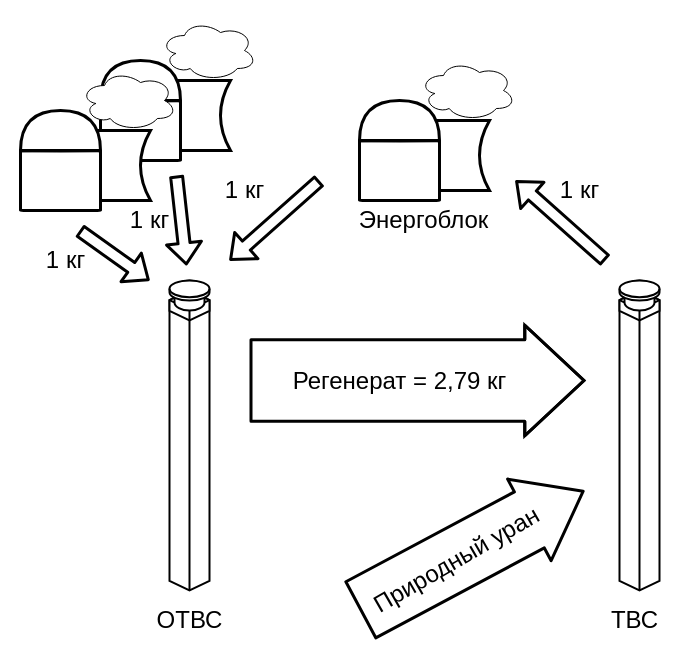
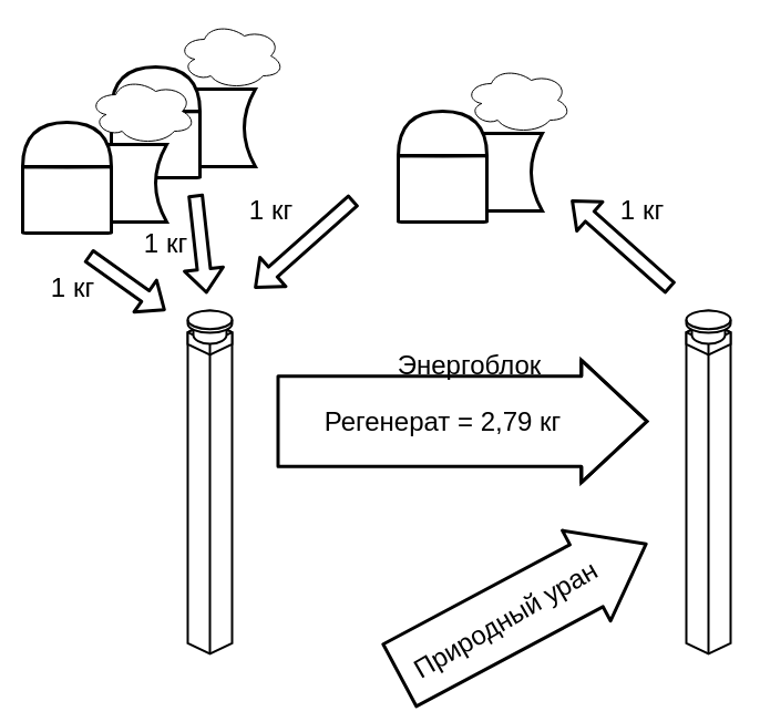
  <mxCell id="0" />
  <mxCell id="1" parent="0" />
  <mxCell id="2" value="" style="shape=dataStorage;whiteSpace=wrap;html=1;fixedSize=1;size=10;strokeWidth=3;" parent="1" vertex="1"><mxGeometry x="409" y="120" width="80" height="70" as="geometry" /></mxCell>
  <mxCell id="3" value="" style="shape=cylinder3;whiteSpace=wrap;html=1;boundedLbl=1;backgroundOutline=1;size=0.191;strokeWidth=3;" parent="1" vertex="1"><mxGeometry x="359" y="140" width="80" height="60" as="geometry" /></mxCell>
  <mxCell id="4" value="" style="shape=or;whiteSpace=wrap;html=1;rotation=-90;strokeWidth=3;" parent="1" vertex="1"><mxGeometry x="379" y="80" width="40" height="80" as="geometry" /></mxCell>
  <mxCell id="5" value="" style="ellipse;shape=cloud;whiteSpace=wrap;html=1;" parent="1" vertex="1"><mxGeometry x="419" y="60" width="96" height="60" as="geometry" /></mxCell>
  <mxCell id="6" value="" style="shape=flexArrow;endArrow=classic;html=1;strokeWidth=3;" parent="1" edge="1"><mxGeometry width="50" height="50" relative="1" as="geometry"><mxPoint x="605" y="260" as="sourcePoint" /><mxPoint x="515" y="180" as="targetPoint" /></mxGeometry></mxCell>
  <mxCell id="7" value="" style="shape=flexArrow;endArrow=classic;html=1;strokeWidth=3;" parent="1" edge="1"><mxGeometry width="50" height="50" relative="1" as="geometry"><mxPoint x="319" y="180" as="sourcePoint" /><mxPoint x="229" y="260" as="targetPoint" /></mxGeometry></mxCell>
  <mxCell id="8" value="" style="html=1;whiteSpace=wrap;shape=isoCube2;backgroundOutline=1;isoAngle=15;strokeWidth=2;" parent="1" vertex="1"><mxGeometry x="169" y="290" width="40" height="300" as="geometry" /></mxCell>
  <mxCell id="9" value="" style="html=1;whiteSpace=wrap;shape=isoCube2;backgroundOutline=1;isoAngle=15;strokeWidth=2;" parent="1" vertex="1"><mxGeometry x="169" y="290" width="40" height="30" as="geometry" /></mxCell>
  <mxCell id="10" value="" style="shape=cylinder3;whiteSpace=wrap;html=1;boundedLbl=1;backgroundOutline=1;size=8.372;strokeWidth=2;" parent="1" vertex="1"><mxGeometry x="174" y="280" width="30" height="30" as="geometry" /></mxCell>
  <mxCell id="11" value="" style="shape=cylinder3;whiteSpace=wrap;html=1;boundedLbl=1;backgroundOutline=1;size=8.372;strokeWidth=2;" parent="1" vertex="1"><mxGeometry x="169" y="280" width="40" height="20" as="geometry" /></mxCell>
  <mxCell id="12" value="" style="html=1;whiteSpace=wrap;shape=isoCube2;backgroundOutline=1;isoAngle=15;strokeWidth=2;" parent="1" vertex="1"><mxGeometry x="619" y="290" width="40" height="300" as="geometry" /></mxCell>
  <mxCell id="13" value="" style="html=1;whiteSpace=wrap;shape=isoCube2;backgroundOutline=1;isoAngle=15;strokeWidth=2;" parent="1" vertex="1"><mxGeometry x="619" y="290" width="40" height="30" as="geometry" /></mxCell>
  <mxCell id="14" value="" style="shape=cylinder3;whiteSpace=wrap;html=1;boundedLbl=1;backgroundOutline=1;size=8.372;strokeWidth=2;" parent="1" vertex="1"><mxGeometry x="624" y="280" width="30" height="30" as="geometry" /></mxCell>
  <mxCell id="15" value="" style="shape=cylinder3;whiteSpace=wrap;html=1;boundedLbl=1;backgroundOutline=1;size=8.372;strokeWidth=2;" parent="1" vertex="1"><mxGeometry x="619" y="280" width="40" height="20" as="geometry" /></mxCell>
- <mxCell id="16" value="&lt;font style=&quot;font-size: 24px&quot;&gt;ОТВС&lt;/font&gt;" style="text;html=1;align=center;verticalAlign=middle;resizable=0;points=[];autosize=1;strokeColor=none;fillColor=none;" parent="1" vertex="1"><mxGeometry x="149" y="610" width="80" height="20" as="geometry" /></mxCell>
- <mxCell id="17" value="&lt;font style=&quot;font-size: 24px&quot;&gt;ТВС&lt;/font&gt;" style="text;html=1;align=center;verticalAlign=middle;resizable=0;points=[];autosize=1;strokeColor=none;fillColor=none;" parent="1" vertex="1"><mxGeometry x="604" y="610" width="60" height="20" as="geometry" /></mxCell>
- <mxCell id="18" value="&lt;span style=&quot;font-size: 24px&quot;&gt;Энергоблок&lt;/span&gt;" style="text;html=1;align=center;verticalAlign=middle;resizable=0;points=[];autosize=1;strokeColor=none;fillColor=none;" parent="1" vertex="1"><mxGeometry x="348" y="210" width="150" height="20" as="geometry" /></mxCell>
+ <mxCell id="18" value="&lt;span style=&quot;font-size: 24px&quot;&gt;Энергоблок&lt;/span&gt;" style="text;html=1;align=center;verticalAlign=middle;resizable=0;points=[];autosize=1;strokeColor=none;fillColor=none;" parent="1" vertex="1"><mxGeometry x="348" y="320" width="150" height="20" as="geometry" /></mxCell>
  <mxCell id="19" value="&lt;font style=&quot;font-size: 24px&quot;&gt;1 кг&lt;/font&gt;" style="text;html=1;align=center;verticalAlign=middle;resizable=0;points=[];autosize=1;strokeColor=none;fillColor=none;" parent="1" vertex="1"><mxGeometry x="219" y="180" width="50" height="20" as="geometry" /></mxCell>
  <mxCell id="20" value="&lt;font style=&quot;font-size: 24px&quot;&gt;1&amp;nbsp;&lt;/font&gt;&lt;span style=&quot;font-size: 24px&quot;&gt;кг&lt;/span&gt;" style="text;html=1;align=center;verticalAlign=middle;resizable=0;points=[];autosize=1;strokeColor=none;fillColor=none;" parent="1" vertex="1"><mxGeometry x="554" y="180" width="50" height="20" as="geometry" /></mxCell>
  <mxCell id="21" value="" style="shape=flexArrow;endArrow=classic;html=1;fontSize=24;endWidth=25.941;endSize=18.743;width=79.524;strokeWidth=3;" parent="1" edge="1"><mxGeometry width="50" height="50" relative="1" as="geometry"><mxPoint x="249" y="380" as="sourcePoint" /><mxPoint x="585" y="380" as="targetPoint" /><Array as="points"><mxPoint x="409" y="380" /></Array></mxGeometry></mxCell>
  <mxCell id="22" value="Регенерат = 2,79 кг" style="edgeLabel;html=1;align=center;verticalAlign=middle;resizable=0;points=[];fontSize=24;" parent="21" vertex="1" connectable="0"><mxGeometry x="-0.187" y="14" relative="1" as="geometry"><mxPoint x="12" y="14" as="offset" /></mxGeometry></mxCell>
  <mxCell id="23" value="" style="shape=flexArrow;endArrow=classic;html=1;fontSize=24;endWidth=25.941;endSize=19.323;width=61.538;strokeWidth=3;" parent="1" edge="1"><mxGeometry width="50" height="50" relative="1" as="geometry"><mxPoint x="359" y="610" as="sourcePoint" /><mxPoint x="584" y="490" as="targetPoint" /></mxGeometry></mxCell>
  <mxCell id="24" value="Природный уран" style="edgeLabel;html=1;align=center;verticalAlign=middle;resizable=0;points=[];fontSize=24;rotation=-30;" parent="23" vertex="1" connectable="0"><mxGeometry x="-0.187" y="14" relative="1" as="geometry"><mxPoint x="11" y="11" as="offset" /></mxGeometry></mxCell>
  <mxCell id="25" value="" style="shape=dataStorage;whiteSpace=wrap;html=1;fixedSize=1;size=10;strokeWidth=3;" parent="1" vertex="1"><mxGeometry x="150" y="80" width="80" height="70" as="geometry" /></mxCell>
  <mxCell id="26" value="" style="shape=cylinder3;whiteSpace=wrap;html=1;boundedLbl=1;backgroundOutline=1;size=0.191;strokeWidth=3;" parent="1" vertex="1"><mxGeometry x="100" y="100" width="80" height="60" as="geometry" /></mxCell>
  <mxCell id="27" value="" style="shape=or;whiteSpace=wrap;html=1;rotation=-90;strokeWidth=3;" parent="1" vertex="1"><mxGeometry x="120" y="40" width="40" height="80" as="geometry" /></mxCell>
  <mxCell id="28" value="" style="ellipse;shape=cloud;whiteSpace=wrap;html=1;" parent="1" vertex="1"><mxGeometry x="160" y="20" width="96" height="60" as="geometry" /></mxCell>
  <mxCell id="29" value="" style="shape=dataStorage;whiteSpace=wrap;html=1;fixedSize=1;size=10;strokeWidth=3;" parent="1" vertex="1"><mxGeometry x="70" y="130" width="80" height="70" as="geometry" /></mxCell>
  <mxCell id="30" value="" style="shape=cylinder3;whiteSpace=wrap;html=1;boundedLbl=1;backgroundOutline=1;size=0.191;strokeWidth=3;" parent="1" vertex="1"><mxGeometry x="20" y="150" width="80" height="60" as="geometry" /></mxCell>
  <mxCell id="31" value="" style="shape=or;whiteSpace=wrap;html=1;rotation=-90;strokeWidth=3;" parent="1" vertex="1"><mxGeometry x="40" y="90" width="40" height="80" as="geometry" /></mxCell>
  <mxCell id="32" value="" style="ellipse;shape=cloud;whiteSpace=wrap;html=1;" parent="1" vertex="1"><mxGeometry x="80" y="70" width="96" height="60" as="geometry" /></mxCell>
  <mxCell id="33" value="&lt;font style=&quot;font-size: 24px&quot;&gt;1 кг&lt;/font&gt;" style="text;html=1;align=center;verticalAlign=middle;resizable=0;points=[];autosize=1;strokeColor=none;fillColor=none;" parent="1" vertex="1"><mxGeometry x="40" y="250" width="50" height="20" as="geometry" /></mxCell>
  <mxCell id="34" value="" style="shape=flexArrow;endArrow=classic;html=1;strokeWidth=3;" parent="1" edge="1"><mxGeometry width="50" height="50" relative="1" as="geometry"><mxPoint x="79" y="230" as="sourcePoint" /><mxPoint x="149" y="280" as="targetPoint" /></mxGeometry></mxCell>
  <mxCell id="35" value="&lt;font style=&quot;font-size: 24px&quot;&gt;1 кг&lt;/font&gt;" style="text;html=1;align=center;verticalAlign=middle;resizable=0;points=[];autosize=1;strokeColor=none;fillColor=none;" parent="1" vertex="1"><mxGeometry x="124" y="210" width="50" height="20" as="geometry" /></mxCell>
  <mxCell id="36" value="" style="shape=flexArrow;endArrow=classic;html=1;strokeWidth=3;" parent="1" edge="1"><mxGeometry width="50" height="50" relative="1" as="geometry"><mxPoint x="176" y="175" as="sourcePoint" /><mxPoint x="186" y="265" as="targetPoint" /></mxGeometry></mxCell>
